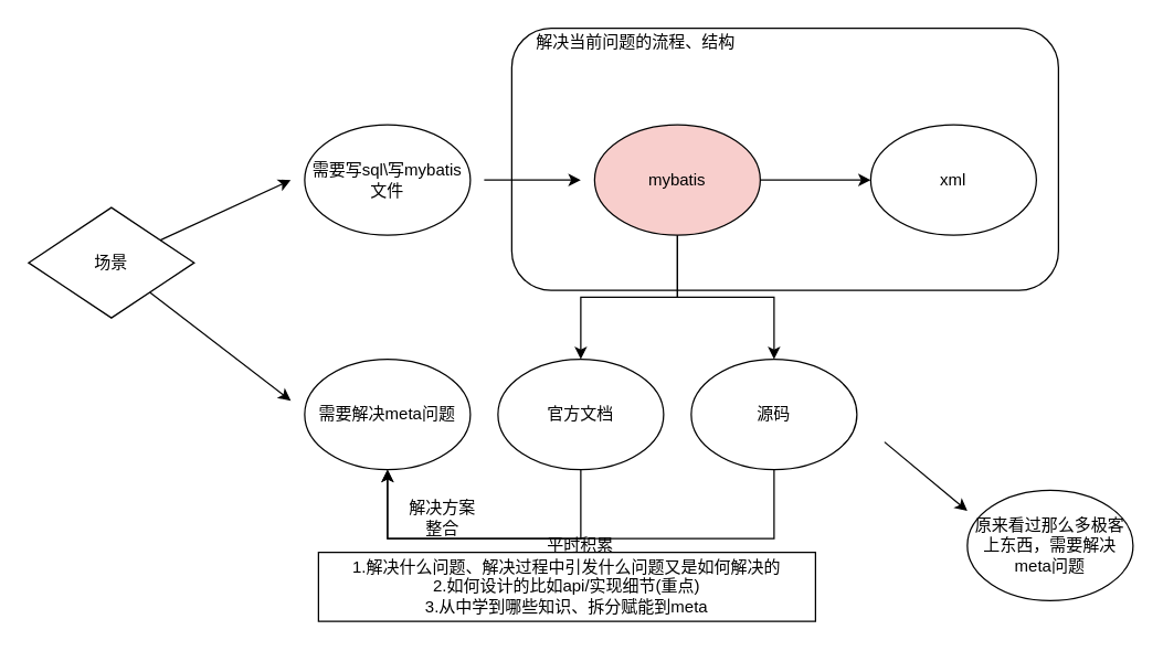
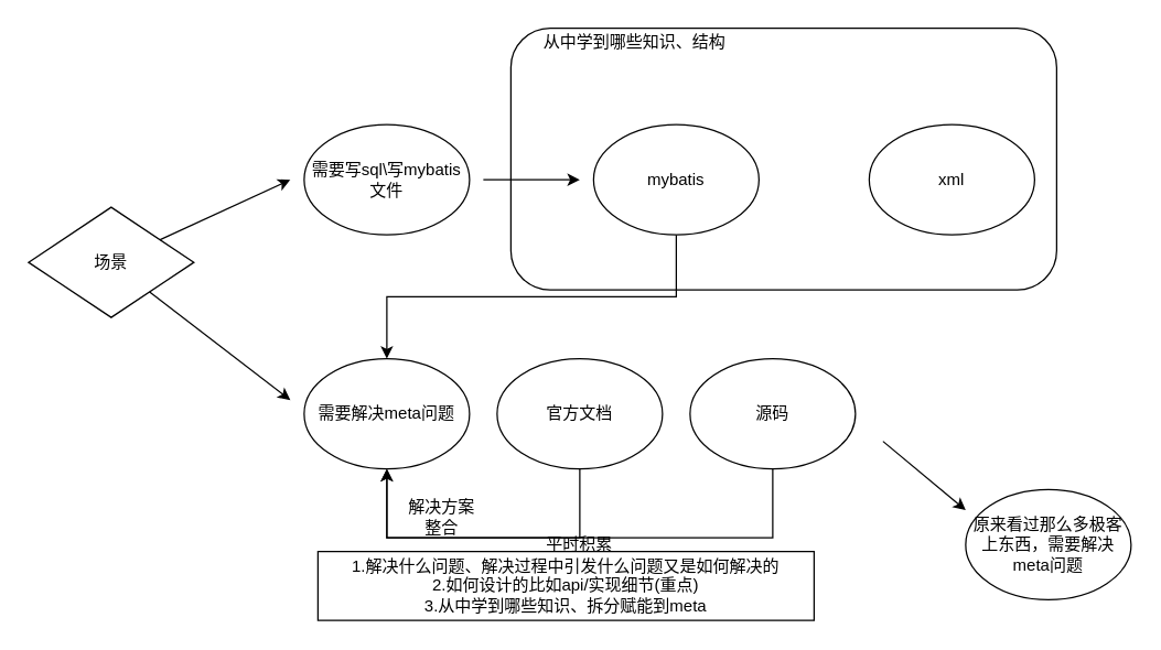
  <mxCell id="0" />
  <mxCell id="1" parent="0" />
  <mxCell id="2" value="" style="rounded=1;whiteSpace=wrap;html=1;" parent="1" vertex="1"><mxGeometry x="370" y="20" width="396" height="190" as="geometry" /></mxCell>
- <mxCell id="3" value="" style="edgeStyle=orthogonalEdgeStyle;rounded=0;orthogonalLoop=1;jettySize=auto;html=1;" parent="1" source="6" target="8" edge="1"><mxGeometry relative="1" as="geometry" /></mxCell>
- <mxCell id="4" value="" style="edgeStyle=orthogonalEdgeStyle;rounded=0;orthogonalLoop=1;jettySize=auto;html=1;" parent="1" source="6" target="9" edge="1"><mxGeometry relative="1" as="geometry" /></mxCell>
- <mxCell id="5" style="edgeStyle=orthogonalEdgeStyle;rounded=0;orthogonalLoop=1;jettySize=auto;html=1;exitX=0.5;exitY=1;exitDx=0;exitDy=0;entryX=0.5;entryY=0;entryDx=0;entryDy=0;" parent="1" source="6" target="16" edge="1"><mxGeometry relative="1" as="geometry" /></mxCell>
- <mxCell id="6" value="mybatis" style="ellipse;whiteSpace=wrap;html=1;fillColor=#f8cecc;" parent="1" vertex="1"><mxGeometry x="430" y="90" width="120" height="80" as="geometry" /></mxCell>
+ <mxCell id="5" style="edgeStyle=orthogonalEdgeStyle;rounded=0;orthogonalLoop=1;jettySize=auto;html=1;exitX=0.5;exitY=1;exitDx=0;exitDy=0;" parent="1" source="6" target="14" edge="1"><mxGeometry relative="1" as="geometry" /></mxCell>
+ <mxCell id="6" value="mybatis" style="ellipse;whiteSpace=wrap;html=1;" parent="1" vertex="1"><mxGeometry x="430" y="90" width="120" height="80" as="geometry" /></mxCell>
  <mxCell id="7" style="edgeStyle=orthogonalEdgeStyle;rounded=0;orthogonalLoop=1;jettySize=auto;html=1;exitX=0.5;exitY=1;exitDx=0;exitDy=0;entryX=0.5;entryY=1;entryDx=0;entryDy=0;" parent="1" source="8" target="14" edge="1"><mxGeometry relative="1" as="geometry"><Array as="points"><mxPoint x="420" y="390" /><mxPoint x="280" y="390" /></Array></mxGeometry></mxCell>
  <mxCell id="8" value="官方文档" style="ellipse;whiteSpace=wrap;html=1;" parent="1" vertex="1"><mxGeometry x="360" y="260" width="120" height="80" as="geometry" /></mxCell>
  <mxCell id="9" value="xml" style="ellipse;whiteSpace=wrap;html=1;" parent="1" vertex="1"><mxGeometry x="630" y="90" width="120" height="80" as="geometry" /></mxCell>
  <mxCell id="10" value="需要写sql\写mybatis文件" style="ellipse;whiteSpace=wrap;html=1;" parent="1" vertex="1"><mxGeometry x="220" y="90" width="120" height="80" as="geometry" /></mxCell>
  <mxCell id="11" value="场景" style="rhombus;whiteSpace=wrap;html=1;" parent="1" vertex="1"><mxGeometry x="20" y="150" width="120" height="80" as="geometry" /></mxCell>
  <mxCell id="12" value="" style="endArrow=classic;html=1;rounded=0;" parent="1" source="11" edge="1"><mxGeometry width="50" height="50" relative="1" as="geometry"><mxPoint x="160" y="170" as="sourcePoint" /><mxPoint x="210" y="130" as="targetPoint" /></mxGeometry></mxCell>
  <mxCell id="13" value="" style="endArrow=classic;html=1;rounded=0;" parent="1" edge="1"><mxGeometry width="50" height="50" relative="1" as="geometry"><mxPoint x="350" y="130" as="sourcePoint" /><mxPoint x="420" y="130" as="targetPoint" /></mxGeometry></mxCell>
  <mxCell id="14" value="需要解决meta问题" style="ellipse;whiteSpace=wrap;html=1;" parent="1" vertex="1"><mxGeometry x="220" y="260" width="120" height="80" as="geometry" /></mxCell>
  <mxCell id="15" style="edgeStyle=orthogonalEdgeStyle;rounded=0;orthogonalLoop=1;jettySize=auto;html=1;exitX=0.5;exitY=1;exitDx=0;exitDy=0;entryX=0.5;entryY=1;entryDx=0;entryDy=0;" parent="1" source="16" target="14" edge="1"><mxGeometry relative="1" as="geometry"><Array as="points"><mxPoint x="560" y="390" /><mxPoint x="280" y="390" /></Array></mxGeometry></mxCell>
  <mxCell id="16" value="源码" style="ellipse;whiteSpace=wrap;html=1;" parent="1" vertex="1"><mxGeometry x="500" y="260" width="120" height="80" as="geometry" /></mxCell>
  <mxCell id="17" value="平时积累" style="text;html=1;strokeColor=none;fillColor=none;align=center;verticalAlign=middle;whiteSpace=wrap;rounded=0;" parent="1" vertex="1"><mxGeometry x="390" y="380" width="60" height="30" as="geometry" /></mxCell>
  <mxCell id="18" value="" style="endArrow=classic;html=1;rounded=0;" parent="1" source="11" edge="1"><mxGeometry width="50" height="50" relative="1" as="geometry"><mxPoint x="130" y="260" as="sourcePoint" /><mxPoint x="210" y="290" as="targetPoint" /></mxGeometry></mxCell>
  <mxCell id="19" value="解决方案整合" style="text;html=1;strokeColor=none;fillColor=none;align=center;verticalAlign=middle;whiteSpace=wrap;rounded=0;" parent="1" vertex="1"><mxGeometry x="290" y="360" width="60" height="30" as="geometry" /></mxCell>
- <mxCell id="20" value="解决当前问题的流程、结构" style="text;html=1;strokeColor=none;fillColor=none;align=center;verticalAlign=middle;whiteSpace=wrap;rounded=0;" parent="1" vertex="1"><mxGeometry x="380" y="20" width="160" height="20" as="geometry" /></mxCell>
+ <mxCell id="20" value="从中学到哪些知识、结构" style="text;html=1;strokeColor=none;fillColor=none;align=center;verticalAlign=middle;whiteSpace=wrap;rounded=0;" parent="1" vertex="1"><mxGeometry x="380" y="20" width="160" height="20" as="geometry" /></mxCell>
  <mxCell id="21" value="原来看过那么多极客上东西，需要解决meta问题" style="ellipse;whiteSpace=wrap;html=1;" parent="1" vertex="1"><mxGeometry x="700" y="355" width="120" height="80" as="geometry" /></mxCell>
  <mxCell id="22" value="" style="endArrow=classic;html=1;rounded=0;movable=0;resizable=0;rotatable=0;deletable=0;editable=0;connectable=0;" parent="1" edge="1"><mxGeometry width="50" height="50" relative="1" as="geometry"><mxPoint x="640" y="320" as="sourcePoint" /><mxPoint x="700" y="370" as="targetPoint" /></mxGeometry></mxCell>
  <mxCell id="23" value="1.解决什么问题、解决过程中引发什么问题又是如何解决的&lt;br&gt;2.如何设计的比如api/实现细节(重点)&lt;br&gt;3.从中学到哪些知识、拆分赋能到meta" style="rounded=0;whiteSpace=wrap;html=1;" vertex="1" parent="1"><mxGeometry x="230" y="400" width="360" height="50" as="geometry" /></mxCell>
